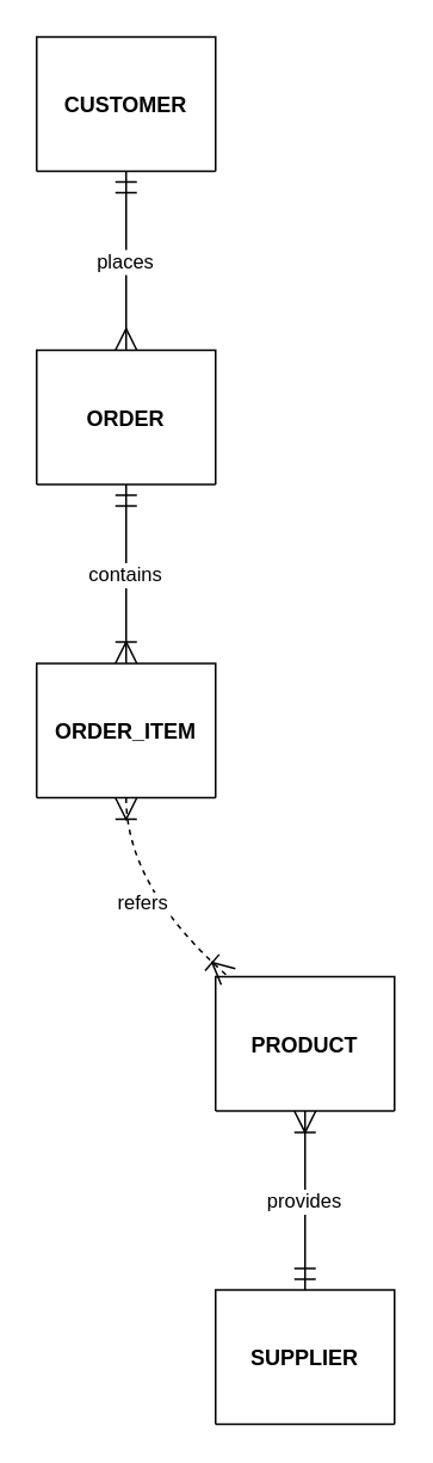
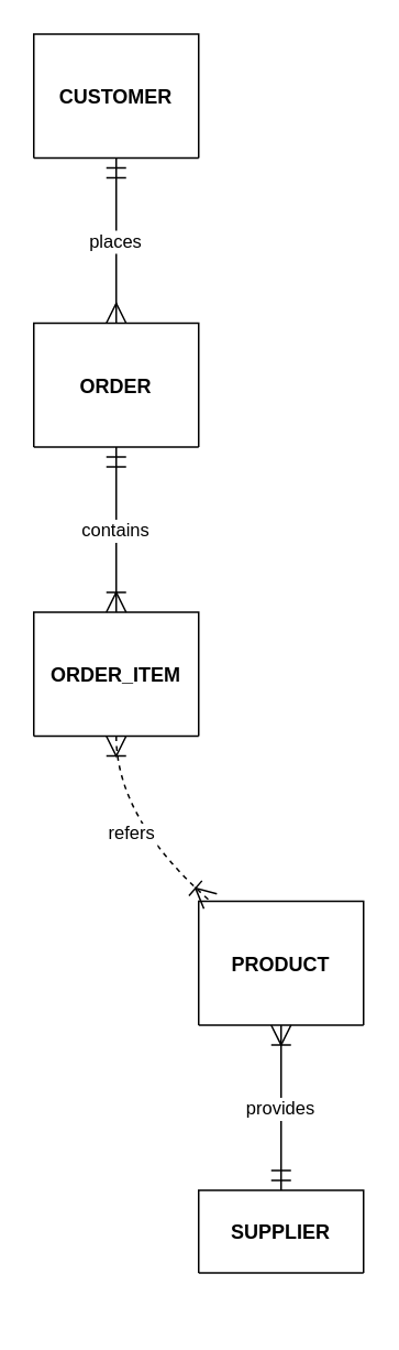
  <mxCell id="0" />
  <mxCell id="1" parent="0" />
  <mxCell id="2" value="CUSTOMER" style="shape=table;startSize=75;container=1;collapsible=0;childLayout=tableLayout;fixedRows=1;rowLines=1;fontStyle=1;align=center;resizeLast=1;" vertex="1" parent="1"><mxGeometry x="20" y="20" width="100" height="75" as="geometry" /></mxCell>
  <mxCell id="3" value="ORDER" style="shape=table;startSize=75;container=1;collapsible=0;childLayout=tableLayout;fixedRows=1;rowLines=1;fontStyle=1;align=center;resizeLast=1;" vertex="1" parent="1"><mxGeometry x="20" y="195" width="100" height="75" as="geometry" /></mxCell>
  <mxCell id="4" value="ORDER_ITEM" style="shape=table;startSize=75;container=1;collapsible=0;childLayout=tableLayout;fixedRows=1;rowLines=1;fontStyle=1;align=center;resizeLast=1;" vertex="1" parent="1"><mxGeometry x="20" y="370" width="100" height="75" as="geometry" /></mxCell>
  <mxCell id="5" value="PRODUCT" style="shape=table;startSize=75;container=1;collapsible=0;childLayout=tableLayout;fixedRows=1;rowLines=1;fontStyle=1;align=center;resizeLast=1;" vertex="1" parent="1"><mxGeometry x="120" y="545" width="100" height="75" as="geometry" /></mxCell>
- <mxCell id="6" value="SUPPLIER" style="shape=table;startSize=75;container=1;collapsible=0;childLayout=tableLayout;fixedRows=1;rowLines=1;fontStyle=1;align=center;resizeLast=1;" vertex="1" parent="1"><mxGeometry x="120" y="720" width="100" height="75" as="geometry" /></mxCell>
+ <mxCell id="6" value="SUPPLIER" style="shape=table;startSize=75;container=1;collapsible=0;childLayout=tableLayout;fixedRows=1;rowLines=1;fontStyle=1;align=center;resizeLast=1;" vertex="1" parent="1"><mxGeometry x="120" y="720" width="100" height="50" as="geometry" /></mxCell>
  <mxCell id="7" value="places" style="curved=1;startArrow=ERmandOne;startSize=10;;endArrow=ERmany;endSize=10;;exitX=0.5;exitY=1;entryX=0.5;entryY=0;rounded=0;" edge="1" parent="1" source="2" target="3"><mxGeometry relative="1" as="geometry"><Array as="points" /></mxGeometry></mxCell>
  <mxCell id="8" value="contains" style="curved=1;startArrow=ERmandOne;startSize=10;;endArrow=ERoneToMany;endSize=10;;exitX=0.5;exitY=1;entryX=0.5;entryY=0;rounded=0;" edge="1" parent="1" source="3" target="4"><mxGeometry relative="1" as="geometry"><Array as="points" /></mxGeometry></mxCell>
  <mxCell id="9" value="refers" style="curved=1;dashed=1;startArrow=ERoneToMany;startSize=10;;endArrow=ERoneToMany;endSize=10;;exitX=0.5;exitY=1;entryX=0.071;entryY=0;rounded=0;" edge="1" parent="1" source="4" target="5"><mxGeometry relative="1" as="geometry"><Array as="points"><mxPoint x="70" y="495" /></Array></mxGeometry></mxCell>
  <mxCell id="10" value="provides" style="curved=1;startArrow=ERoneToMany;startSize=10;;endArrow=ERmandOne;endSize=10;;exitX=0.5;exitY=1;entryX=0.5;entryY=0;rounded=0;" edge="1" parent="1" source="5" target="6"><mxGeometry relative="1" as="geometry"><Array as="points" /></mxGeometry></mxCell>
